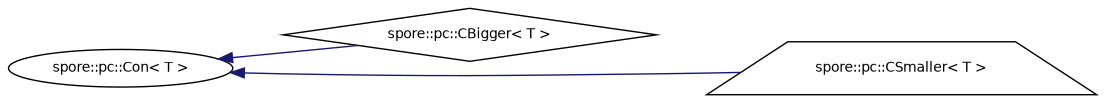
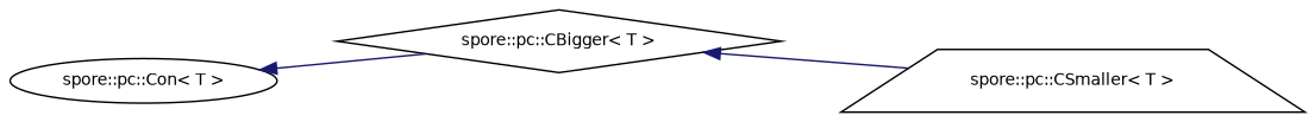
  digraph {
    rankdir=LR
    node [color=black fillcolor=white fontname=Helvetica fontsize=10 style=filled]
    edge [color=midnightblue dir=back fontname=Helvetica fontsize=10 labelfontname=Helvetica labelfontsize=10 style=solid]
    n1 [height=0.2 label="spore::pc::Con\< T \>" shape=ellipse width=0.4]
    n2 [height=0.2 label="spore::pc::CBigger\< T \>" shape=diamond width=0.4]
    n3 [height=0.2 label="spore::pc::CSmaller\< T \>" shape=trapezium width=0.4]
    n1 -> n2
-   n1 -> n3
+   n2 -> n3
  }
